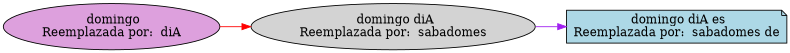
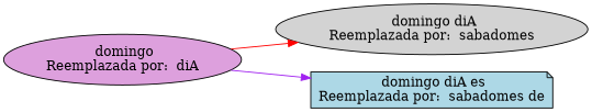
  digraph {
    rankdir=LR
    node [shape=ellipse style=filled]
    edge [arrowhead=normal]
    n1 [fillcolor=plum label=" domingo\nReemplazada por:  diA"]
    n2 [fillcolor=lightgrey label=" domingo diA\nReemplazada por:  sabadomes"]
    n3 [fillcolor=lightblue label=" domingo diA es\nReemplazada por:  sabadomes de" shape=note]
    n1 -> n2 [color=red]
-   n2 -> n3 [color=purple]
+   n1 -> n3 [color=purple]
  }
